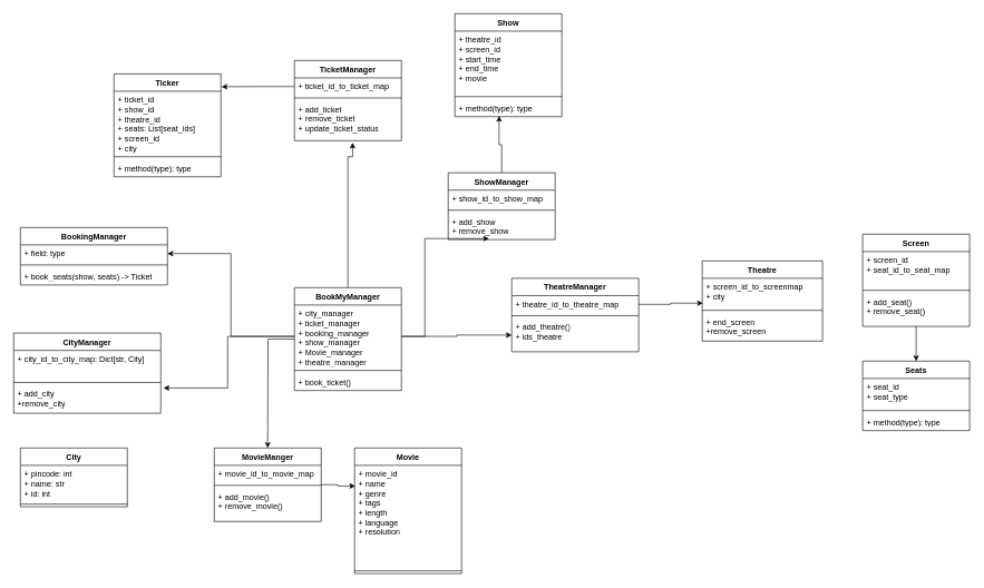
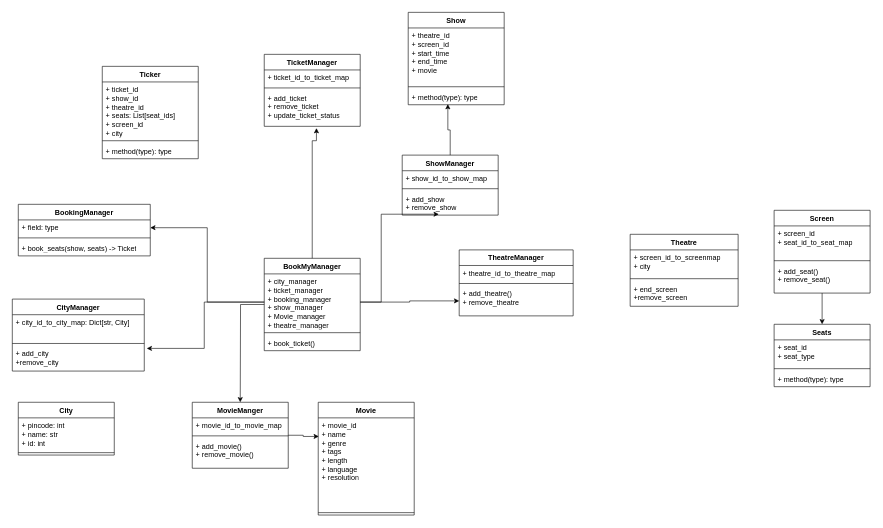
  <mxCell id="0" />
  <mxCell id="1" parent="0" />
  <mxCell id="2" style="edgeStyle=orthogonalEdgeStyle;rounded=0;orthogonalLoop=1;jettySize=auto;html=1;" parent="1" source="3" edge="1"><mxGeometry relative="1" as="geometry"><mxPoint x="400" y="670" as="targetPoint" /></mxGeometry></mxCell>
  <mxCell id="3" value="BookMyManager" style="swimlane;fontStyle=1;align=center;verticalAlign=top;childLayout=stackLayout;horizontal=1;startSize=26;horizontalStack=0;resizeParent=1;resizeParentMax=0;resizeLast=0;collapsible=1;marginBottom=0;whiteSpace=wrap;html=1;" parent="1" vertex="1"><mxGeometry x="440" y="430" width="160" height="154" as="geometry" /></mxCell>
  <mxCell id="4" value="+ city_manager&lt;div&gt;+ ticket_manager&lt;/div&gt;&lt;div&gt;+ booking_manager&lt;/div&gt;&lt;div&gt;+ show_manager&lt;/div&gt;&lt;div&gt;+ Movie_manager&lt;/div&gt;&lt;div&gt;+ theatre_manager&lt;/div&gt;" style="text;strokeColor=none;fillColor=none;align=left;verticalAlign=top;spacingLeft=4;spacingRight=4;overflow=hidden;rotatable=0;points=[[0,0.5],[1,0.5]];portConstraint=eastwest;whiteSpace=wrap;html=1;" parent="3" vertex="1"><mxGeometry y="26" width="160" height="94" as="geometry" /></mxCell>
  <mxCell id="5" value="" style="line;strokeWidth=1;fillColor=none;align=left;verticalAlign=middle;spacingTop=-1;spacingLeft=3;spacingRight=3;rotatable=0;labelPosition=right;points=[];portConstraint=eastwest;strokeColor=inherit;" parent="3" vertex="1"><mxGeometry y="120" width="160" height="8" as="geometry" /></mxCell>
  <mxCell id="6" value="+ book_ticket()&lt;div&gt;&lt;br&gt;&lt;/div&gt;&lt;div&gt;&lt;br&gt;&lt;/div&gt;" style="text;strokeColor=none;fillColor=none;align=left;verticalAlign=top;spacingLeft=4;spacingRight=4;overflow=hidden;rotatable=0;points=[[0,0.5],[1,0.5]];portConstraint=eastwest;whiteSpace=wrap;html=1;" parent="3" vertex="1"><mxGeometry y="128" width="160" height="26" as="geometry" /></mxCell>
  <mxCell id="7" value="TheatreManager" style="swimlane;fontStyle=1;align=center;verticalAlign=top;childLayout=stackLayout;horizontal=1;startSize=26;horizontalStack=0;resizeParent=1;resizeParentMax=0;resizeLast=0;collapsible=1;marginBottom=0;whiteSpace=wrap;html=1;" parent="1" vertex="1"><mxGeometry x="765" y="416" width="190" height="110" as="geometry" /></mxCell>
  <mxCell id="8" value="+ theatre_id_to_theatre_map" style="text;strokeColor=none;fillColor=none;align=left;verticalAlign=top;spacingLeft=4;spacingRight=4;overflow=hidden;rotatable=0;points=[[0,0.5],[1,0.5]];portConstraint=eastwest;whiteSpace=wrap;html=1;" parent="7" vertex="1"><mxGeometry y="26" width="190" height="26" as="geometry" /></mxCell>
  <mxCell id="9" value="" style="line;strokeWidth=1;fillColor=none;align=left;verticalAlign=middle;spacingTop=-1;spacingLeft=3;spacingRight=3;rotatable=0;labelPosition=right;points=[];portConstraint=eastwest;strokeColor=inherit;" parent="7" vertex="1"><mxGeometry y="52" width="190" height="8" as="geometry" /></mxCell>
- <mxCell id="10" value="+ add_theatre()&lt;div&gt;+ ids_theatre&lt;/div&gt;" style="text;strokeColor=none;fillColor=none;align=left;verticalAlign=top;spacingLeft=4;spacingRight=4;overflow=hidden;rotatable=0;points=[[0,0.5],[1,0.5]];portConstraint=eastwest;whiteSpace=wrap;html=1;" parent="7" vertex="1"><mxGeometry y="60" width="190" height="50" as="geometry" /></mxCell>
+ <mxCell id="10" value="+ add_theatre()&lt;div&gt;+ remove_theatre&lt;/div&gt;" style="text;strokeColor=none;fillColor=none;align=left;verticalAlign=top;spacingLeft=4;spacingRight=4;overflow=hidden;rotatable=0;points=[[0,0.5],[1,0.5]];portConstraint=eastwest;whiteSpace=wrap;html=1;" parent="7" vertex="1"><mxGeometry y="60" width="190" height="50" as="geometry" /></mxCell>
  <mxCell id="11" value="Theatre" style="swimlane;fontStyle=1;align=center;verticalAlign=top;childLayout=stackLayout;horizontal=1;startSize=26;horizontalStack=0;resizeParent=1;resizeParentMax=0;resizeLast=0;collapsible=1;marginBottom=0;whiteSpace=wrap;html=1;" parent="1" vertex="1"><mxGeometry x="1050" y="390" width="180" height="120" as="geometry" /></mxCell>
  <mxCell id="12" value="+ screen_id_to_screenmap&lt;div&gt;+ city&lt;/div&gt;&lt;div&gt;&lt;br&gt;&lt;/div&gt;" style="text;strokeColor=none;fillColor=none;align=left;verticalAlign=top;spacingLeft=4;spacingRight=4;overflow=hidden;rotatable=0;points=[[0,0.5],[1,0.5]];portConstraint=eastwest;whiteSpace=wrap;html=1;" parent="11" vertex="1"><mxGeometry y="26" width="180" height="44" as="geometry" /></mxCell>
  <mxCell id="13" value="" style="line;strokeWidth=1;fillColor=none;align=left;verticalAlign=middle;spacingTop=-1;spacingLeft=3;spacingRight=3;rotatable=0;labelPosition=right;points=[];portConstraint=eastwest;strokeColor=inherit;" parent="11" vertex="1"><mxGeometry y="70" width="180" height="8" as="geometry" /></mxCell>
  <mxCell id="14" value="+ end_screen&lt;div&gt;+remove_screen&lt;/div&gt;" style="text;strokeColor=none;fillColor=none;align=left;verticalAlign=top;spacingLeft=4;spacingRight=4;overflow=hidden;rotatable=0;points=[[0,0.5],[1,0.5]];portConstraint=eastwest;whiteSpace=wrap;html=1;" parent="11" vertex="1"><mxGeometry y="78" width="180" height="42" as="geometry" /></mxCell>
  <mxCell id="15" value="ShowManager" style="swimlane;fontStyle=1;align=center;verticalAlign=top;childLayout=stackLayout;horizontal=1;startSize=26;horizontalStack=0;resizeParent=1;resizeParentMax=0;resizeLast=0;collapsible=1;marginBottom=0;whiteSpace=wrap;html=1;" parent="1" vertex="1"><mxGeometry x="670" y="258" width="160" height="100" as="geometry" /></mxCell>
  <mxCell id="16" value="+ show_id_to_show_map" style="text;strokeColor=none;fillColor=none;align=left;verticalAlign=top;spacingLeft=4;spacingRight=4;overflow=hidden;rotatable=0;points=[[0,0.5],[1,0.5]];portConstraint=eastwest;whiteSpace=wrap;html=1;" parent="15" vertex="1"><mxGeometry y="26" width="160" height="26" as="geometry" /></mxCell>
  <mxCell id="17" value="" style="line;strokeWidth=1;fillColor=none;align=left;verticalAlign=middle;spacingTop=-1;spacingLeft=3;spacingRight=3;rotatable=0;labelPosition=right;points=[];portConstraint=eastwest;strokeColor=inherit;" parent="15" vertex="1"><mxGeometry y="52" width="160" height="8" as="geometry" /></mxCell>
  <mxCell id="18" value="+ add_show&lt;div&gt;+ remove_show&lt;/div&gt;" style="text;strokeColor=none;fillColor=none;align=left;verticalAlign=top;spacingLeft=4;spacingRight=4;overflow=hidden;rotatable=0;points=[[0,0.5],[1,0.5]];portConstraint=eastwest;whiteSpace=wrap;html=1;" parent="15" vertex="1"><mxGeometry y="60" width="160" height="40" as="geometry" /></mxCell>
  <mxCell id="19" style="edgeStyle=orthogonalEdgeStyle;rounded=0;orthogonalLoop=1;jettySize=auto;html=1;entryX=0.5;entryY=0;entryDx=0;entryDy=0;" parent="1" source="20" target="58" edge="1"><mxGeometry relative="1" as="geometry" /></mxCell>
  <mxCell id="20" value="Screen" style="swimlane;fontStyle=1;align=center;verticalAlign=top;childLayout=stackLayout;horizontal=1;startSize=26;horizontalStack=0;resizeParent=1;resizeParentMax=0;resizeLast=0;collapsible=1;marginBottom=0;whiteSpace=wrap;html=1;" parent="1" vertex="1"><mxGeometry x="1290" y="350" width="160" height="138" as="geometry" /></mxCell>
  <mxCell id="21" value="+ screen_id&lt;div&gt;+ seat_id_to_seat_map&lt;/div&gt;" style="text;strokeColor=none;fillColor=none;align=left;verticalAlign=top;spacingLeft=4;spacingRight=4;overflow=hidden;rotatable=0;points=[[0,0.5],[1,0.5]];portConstraint=eastwest;whiteSpace=wrap;html=1;" parent="20" vertex="1"><mxGeometry y="26" width="160" height="54" as="geometry" /></mxCell>
  <mxCell id="22" value="" style="line;strokeWidth=1;fillColor=none;align=left;verticalAlign=middle;spacingTop=-1;spacingLeft=3;spacingRight=3;rotatable=0;labelPosition=right;points=[];portConstraint=eastwest;strokeColor=inherit;" parent="20" vertex="1"><mxGeometry y="80" width="160" height="8" as="geometry" /></mxCell>
  <mxCell id="23" value="+ add_seat()&lt;div&gt;+ remove_seat()&lt;/div&gt;" style="text;strokeColor=none;fillColor=none;align=left;verticalAlign=top;spacingLeft=4;spacingRight=4;overflow=hidden;rotatable=0;points=[[0,0.5],[1,0.5]];portConstraint=eastwest;whiteSpace=wrap;html=1;" parent="20" vertex="1"><mxGeometry y="88" width="160" height="50" as="geometry" /></mxCell>
  <mxCell id="24" value="Show" style="swimlane;fontStyle=1;align=center;verticalAlign=top;childLayout=stackLayout;horizontal=1;startSize=26;horizontalStack=0;resizeParent=1;resizeParentMax=0;resizeLast=0;collapsible=1;marginBottom=0;whiteSpace=wrap;html=1;" parent="1" vertex="1"><mxGeometry x="680" y="20" width="160" height="154" as="geometry" /></mxCell>
  <mxCell id="25" value="+ theatre_id&lt;div&gt;+ screen_id&lt;/div&gt;&lt;div&gt;+ start_time&lt;/div&gt;&lt;div&gt;+ end_time&lt;/div&gt;&lt;div&gt;+ movie&lt;/div&gt;" style="text;strokeColor=none;fillColor=none;align=left;verticalAlign=top;spacingLeft=4;spacingRight=4;overflow=hidden;rotatable=0;points=[[0,0.5],[1,0.5]];portConstraint=eastwest;whiteSpace=wrap;html=1;" parent="24" vertex="1"><mxGeometry y="26" width="160" height="94" as="geometry" /></mxCell>
  <mxCell id="26" value="" style="line;strokeWidth=1;fillColor=none;align=left;verticalAlign=middle;spacingTop=-1;spacingLeft=3;spacingRight=3;rotatable=0;labelPosition=right;points=[];portConstraint=eastwest;strokeColor=inherit;" parent="24" vertex="1"><mxGeometry y="120" width="160" height="8" as="geometry" /></mxCell>
  <mxCell id="27" value="+ method(type): type" style="text;strokeColor=none;fillColor=none;align=left;verticalAlign=top;spacingLeft=4;spacingRight=4;overflow=hidden;rotatable=0;points=[[0,0.5],[1,0.5]];portConstraint=eastwest;whiteSpace=wrap;html=1;" parent="24" vertex="1"><mxGeometry y="128" width="160" height="26" as="geometry" /></mxCell>
  <mxCell id="28" value="TicketManager" style="swimlane;fontStyle=1;align=center;verticalAlign=top;childLayout=stackLayout;horizontal=1;startSize=26;horizontalStack=0;resizeParent=1;resizeParentMax=0;resizeLast=0;collapsible=1;marginBottom=0;whiteSpace=wrap;html=1;" parent="1" vertex="1"><mxGeometry x="440" y="90" width="160" height="120" as="geometry" /></mxCell>
  <mxCell id="29" value="+ ticket_id_to_ticket_map" style="text;strokeColor=none;fillColor=none;align=left;verticalAlign=top;spacingLeft=4;spacingRight=4;overflow=hidden;rotatable=0;points=[[0,0.5],[1,0.5]];portConstraint=eastwest;whiteSpace=wrap;html=1;" parent="28" vertex="1"><mxGeometry y="26" width="160" height="26" as="geometry" /></mxCell>
  <mxCell id="30" value="" style="line;strokeWidth=1;fillColor=none;align=left;verticalAlign=middle;spacingTop=-1;spacingLeft=3;spacingRight=3;rotatable=0;labelPosition=right;points=[];portConstraint=eastwest;strokeColor=inherit;" parent="28" vertex="1"><mxGeometry y="52" width="160" height="8" as="geometry" /></mxCell>
  <mxCell id="31" value="+ add_ticket&lt;div&gt;+ remove_ticket&lt;/div&gt;&lt;div&gt;+ update_ticket_status&lt;/div&gt;" style="text;strokeColor=none;fillColor=none;align=left;verticalAlign=top;spacingLeft=4;spacingRight=4;overflow=hidden;rotatable=0;points=[[0,0.5],[1,0.5]];portConstraint=eastwest;whiteSpace=wrap;html=1;" parent="28" vertex="1"><mxGeometry y="60" width="160" height="60" as="geometry" /></mxCell>
  <mxCell id="32" value="Ticker" style="swimlane;fontStyle=1;align=center;verticalAlign=top;childLayout=stackLayout;horizontal=1;startSize=26;horizontalStack=0;resizeParent=1;resizeParentMax=0;resizeLast=0;collapsible=1;marginBottom=0;whiteSpace=wrap;html=1;" parent="1" vertex="1"><mxGeometry x="170" y="110" width="160" height="154" as="geometry" /></mxCell>
  <mxCell id="33" value="+ ticket_id&lt;div&gt;+ show_id&lt;/div&gt;&lt;div&gt;+ theatre_id&lt;/div&gt;&lt;div&gt;+ seats: List[seat_ids]&lt;/div&gt;&lt;div&gt;+ screen_id&lt;/div&gt;&lt;div&gt;+ city&lt;/div&gt;" style="text;strokeColor=none;fillColor=none;align=left;verticalAlign=top;spacingLeft=4;spacingRight=4;overflow=hidden;rotatable=0;points=[[0,0.5],[1,0.5]];portConstraint=eastwest;whiteSpace=wrap;html=1;" parent="32" vertex="1"><mxGeometry y="26" width="160" height="94" as="geometry" /></mxCell>
  <mxCell id="34" value="" style="line;strokeWidth=1;fillColor=none;align=left;verticalAlign=middle;spacingTop=-1;spacingLeft=3;spacingRight=3;rotatable=0;labelPosition=right;points=[];portConstraint=eastwest;strokeColor=inherit;" parent="32" vertex="1"><mxGeometry y="120" width="160" height="8" as="geometry" /></mxCell>
  <mxCell id="35" value="+ method(type): type" style="text;strokeColor=none;fillColor=none;align=left;verticalAlign=top;spacingLeft=4;spacingRight=4;overflow=hidden;rotatable=0;points=[[0,0.5],[1,0.5]];portConstraint=eastwest;whiteSpace=wrap;html=1;" parent="32" vertex="1"><mxGeometry y="128" width="160" height="26" as="geometry" /></mxCell>
  <mxCell id="36" value="BookingManager" style="swimlane;fontStyle=1;align=center;verticalAlign=top;childLayout=stackLayout;horizontal=1;startSize=26;horizontalStack=0;resizeParent=1;resizeParentMax=0;resizeLast=0;collapsible=1;marginBottom=0;whiteSpace=wrap;html=1;" parent="1" vertex="1"><mxGeometry x="30" y="340" width="220" height="86" as="geometry" /></mxCell>
  <mxCell id="37" value="+ field: type" style="text;strokeColor=none;fillColor=none;align=left;verticalAlign=top;spacingLeft=4;spacingRight=4;overflow=hidden;rotatable=0;points=[[0,0.5],[1,0.5]];portConstraint=eastwest;whiteSpace=wrap;html=1;" parent="36" vertex="1"><mxGeometry y="26" width="220" height="26" as="geometry" /></mxCell>
  <mxCell id="38" value="" style="line;strokeWidth=1;fillColor=none;align=left;verticalAlign=middle;spacingTop=-1;spacingLeft=3;spacingRight=3;rotatable=0;labelPosition=right;points=[];portConstraint=eastwest;strokeColor=inherit;" parent="36" vertex="1"><mxGeometry y="52" width="220" height="8" as="geometry" /></mxCell>
  <mxCell id="39" value="+ book_seats(show, seats) -&amp;gt; Ticket" style="text;strokeColor=none;fillColor=none;align=left;verticalAlign=top;spacingLeft=4;spacingRight=4;overflow=hidden;rotatable=0;points=[[0,0.5],[1,0.5]];portConstraint=eastwest;whiteSpace=wrap;html=1;" parent="36" vertex="1"><mxGeometry y="60" width="220" height="26" as="geometry" /></mxCell>
  <mxCell id="40" value="CityManager" style="swimlane;fontStyle=1;align=center;verticalAlign=top;childLayout=stackLayout;horizontal=1;startSize=26;horizontalStack=0;resizeParent=1;resizeParentMax=0;resizeLast=0;collapsible=1;marginBottom=0;whiteSpace=wrap;html=1;" parent="1" vertex="1"><mxGeometry x="20" y="498" width="220" height="120" as="geometry" /></mxCell>
  <mxCell id="41" value="+ city_id_to_city_map: Dict[str, City]" style="text;strokeColor=none;fillColor=none;align=left;verticalAlign=top;spacingLeft=4;spacingRight=4;overflow=hidden;rotatable=0;points=[[0,0.5],[1,0.5]];portConstraint=eastwest;whiteSpace=wrap;html=1;" parent="40" vertex="1"><mxGeometry y="26" width="220" height="44" as="geometry" /></mxCell>
  <mxCell id="42" value="" style="line;strokeWidth=1;fillColor=none;align=left;verticalAlign=middle;spacingTop=-1;spacingLeft=3;spacingRight=3;rotatable=0;labelPosition=right;points=[];portConstraint=eastwest;strokeColor=inherit;" parent="40" vertex="1"><mxGeometry y="70" width="220" height="8" as="geometry" /></mxCell>
  <mxCell id="43" value="+ add_city&lt;div&gt;+remove_city&lt;/div&gt;" style="text;strokeColor=none;fillColor=none;align=left;verticalAlign=top;spacingLeft=4;spacingRight=4;overflow=hidden;rotatable=0;points=[[0,0.5],[1,0.5]];portConstraint=eastwest;whiteSpace=wrap;html=1;" parent="40" vertex="1"><mxGeometry y="78" width="220" height="42" as="geometry" /></mxCell>
  <mxCell id="44" value="City" style="swimlane;fontStyle=1;align=center;verticalAlign=top;childLayout=stackLayout;horizontal=1;startSize=26;horizontalStack=0;resizeParent=1;resizeParentMax=0;resizeLast=0;collapsible=1;marginBottom=0;whiteSpace=wrap;html=1;" parent="1" vertex="1"><mxGeometry x="30" y="670" width="160" height="88" as="geometry" /></mxCell>
  <mxCell id="45" value="+ pincode: int&lt;div&gt;+ name: str&lt;/div&gt;&lt;div&gt;+ id: int&lt;/div&gt;" style="text;strokeColor=none;fillColor=none;align=left;verticalAlign=top;spacingLeft=4;spacingRight=4;overflow=hidden;rotatable=0;points=[[0,0.5],[1,0.5]];portConstraint=eastwest;whiteSpace=wrap;html=1;" parent="44" vertex="1"><mxGeometry y="26" width="160" height="54" as="geometry" /></mxCell>
  <mxCell id="46" value="" style="line;strokeWidth=1;fillColor=none;align=left;verticalAlign=middle;spacingTop=-1;spacingLeft=3;spacingRight=3;rotatable=0;labelPosition=right;points=[];portConstraint=eastwest;strokeColor=inherit;" parent="44" vertex="1"><mxGeometry y="80" width="160" height="8" as="geometry" /></mxCell>
- <mxCell id="47" style="edgeStyle=orthogonalEdgeStyle;rounded=0;orthogonalLoop=1;jettySize=auto;html=1;entryX=1.006;entryY=0.125;entryDx=0;entryDy=0;entryPerimeter=0;" parent="1" source="29" target="32" edge="1"><mxGeometry relative="1" as="geometry" /></mxCell>
  <mxCell id="48" style="edgeStyle=orthogonalEdgeStyle;rounded=0;orthogonalLoop=1;jettySize=auto;html=1;entryX=1;entryY=0.5;entryDx=0;entryDy=0;" parent="1" source="4" target="37" edge="1"><mxGeometry relative="1" as="geometry" /></mxCell>
  <mxCell id="49" style="edgeStyle=orthogonalEdgeStyle;rounded=0;orthogonalLoop=1;jettySize=auto;html=1;entryX=1.019;entryY=0.1;entryDx=0;entryDy=0;entryPerimeter=0;" parent="1" source="4" target="43" edge="1"><mxGeometry relative="1" as="geometry" /></mxCell>
  <mxCell id="50" style="edgeStyle=orthogonalEdgeStyle;rounded=0;orthogonalLoop=1;jettySize=auto;html=1;entryX=0.381;entryY=0.962;entryDx=0;entryDy=0;entryPerimeter=0;" parent="1" source="4" target="18" edge="1"><mxGeometry relative="1" as="geometry" /></mxCell>
  <mxCell id="51" value="MovieManger" style="swimlane;fontStyle=1;align=center;verticalAlign=top;childLayout=stackLayout;horizontal=1;startSize=26;horizontalStack=0;resizeParent=1;resizeParentMax=0;resizeLast=0;collapsible=1;marginBottom=0;whiteSpace=wrap;html=1;" parent="1" vertex="1"><mxGeometry x="320" y="670" width="160" height="110" as="geometry" /></mxCell>
  <mxCell id="52" value="+ movie_id_to_movie_map" style="text;strokeColor=none;fillColor=none;align=left;verticalAlign=top;spacingLeft=4;spacingRight=4;overflow=hidden;rotatable=0;points=[[0,0.5],[1,0.5]];portConstraint=eastwest;whiteSpace=wrap;html=1;" parent="51" vertex="1"><mxGeometry y="26" width="160" height="26" as="geometry" /></mxCell>
  <mxCell id="53" value="" style="line;strokeWidth=1;fillColor=none;align=left;verticalAlign=middle;spacingTop=-1;spacingLeft=3;spacingRight=3;rotatable=0;labelPosition=right;points=[];portConstraint=eastwest;strokeColor=inherit;" parent="51" vertex="1"><mxGeometry y="52" width="160" height="8" as="geometry" /></mxCell>
  <mxCell id="54" value="+ add_movie()&lt;div&gt;+ remove_movie()&lt;/div&gt;" style="text;strokeColor=none;fillColor=none;align=left;verticalAlign=top;spacingLeft=4;spacingRight=4;overflow=hidden;rotatable=0;points=[[0,0.5],[1,0.5]];portConstraint=eastwest;whiteSpace=wrap;html=1;" parent="51" vertex="1"><mxGeometry y="60" width="160" height="50" as="geometry" /></mxCell>
  <mxCell id="55" value="Movie" style="swimlane;fontStyle=1;align=center;verticalAlign=top;childLayout=stackLayout;horizontal=1;startSize=26;horizontalStack=0;resizeParent=1;resizeParentMax=0;resizeLast=0;collapsible=1;marginBottom=0;whiteSpace=wrap;html=1;" parent="1" vertex="1"><mxGeometry x="530" y="670" width="160" height="188" as="geometry" /></mxCell>
  <mxCell id="56" value="+ movie_id&lt;div&gt;+ name&lt;/div&gt;&lt;div&gt;+ genre&lt;/div&gt;&lt;div&gt;+ tags&lt;/div&gt;&lt;div&gt;+ length&lt;/div&gt;&lt;div&gt;+ language&lt;/div&gt;&lt;div&gt;+ resolution&lt;/div&gt;" style="text;strokeColor=none;fillColor=none;align=left;verticalAlign=top;spacingLeft=4;spacingRight=4;overflow=hidden;rotatable=0;points=[[0,0.5],[1,0.5]];portConstraint=eastwest;whiteSpace=wrap;html=1;" parent="55" vertex="1"><mxGeometry y="26" width="160" height="154" as="geometry" /></mxCell>
  <mxCell id="57" value="" style="line;strokeWidth=1;fillColor=none;align=left;verticalAlign=middle;spacingTop=-1;spacingLeft=3;spacingRight=3;rotatable=0;labelPosition=right;points=[];portConstraint=eastwest;strokeColor=inherit;" parent="55" vertex="1"><mxGeometry y="180" width="160" height="8" as="geometry" /></mxCell>
  <mxCell id="58" value="Seats" style="swimlane;fontStyle=1;align=center;verticalAlign=top;childLayout=stackLayout;horizontal=1;startSize=26;horizontalStack=0;resizeParent=1;resizeParentMax=0;resizeLast=0;collapsible=1;marginBottom=0;whiteSpace=wrap;html=1;" parent="1" vertex="1"><mxGeometry x="1290" y="540" width="160" height="104" as="geometry" /></mxCell>
  <mxCell id="59" value="+ seat_id&lt;div&gt;+ seat_type&lt;/div&gt;" style="text;strokeColor=none;fillColor=none;align=left;verticalAlign=top;spacingLeft=4;spacingRight=4;overflow=hidden;rotatable=0;points=[[0,0.5],[1,0.5]];portConstraint=eastwest;whiteSpace=wrap;html=1;" parent="58" vertex="1"><mxGeometry y="26" width="160" height="44" as="geometry" /></mxCell>
  <mxCell id="60" value="" style="line;strokeWidth=1;fillColor=none;align=left;verticalAlign=middle;spacingTop=-1;spacingLeft=3;spacingRight=3;rotatable=0;labelPosition=right;points=[];portConstraint=eastwest;strokeColor=inherit;" parent="58" vertex="1"><mxGeometry y="70" width="160" height="8" as="geometry" /></mxCell>
  <mxCell id="61" value="+ method(type): type" style="text;strokeColor=none;fillColor=none;align=left;verticalAlign=top;spacingLeft=4;spacingRight=4;overflow=hidden;rotatable=0;points=[[0,0.5],[1,0.5]];portConstraint=eastwest;whiteSpace=wrap;html=1;" parent="58" vertex="1"><mxGeometry y="78" width="160" height="26" as="geometry" /></mxCell>
- <mxCell id="62" style="edgeStyle=orthogonalEdgeStyle;rounded=0;orthogonalLoop=1;jettySize=auto;html=1;entryX=0.006;entryY=0.846;entryDx=0;entryDy=0;entryPerimeter=0;" parent="1" source="8" target="12" edge="1"><mxGeometry relative="1" as="geometry" /></mxCell>
  <mxCell id="63" style="edgeStyle=orthogonalEdgeStyle;rounded=0;orthogonalLoop=1;jettySize=auto;html=1;entryX=0;entryY=0.5;entryDx=0;entryDy=0;" parent="1" source="4" target="10" edge="1"><mxGeometry relative="1" as="geometry" /></mxCell>
  <mxCell id="64" style="edgeStyle=orthogonalEdgeStyle;rounded=0;orthogonalLoop=1;jettySize=auto;html=1;entryX=0.413;entryY=0.962;entryDx=0;entryDy=0;entryPerimeter=0;" parent="1" source="15" target="27" edge="1"><mxGeometry relative="1" as="geometry" /></mxCell>
  <mxCell id="65" style="edgeStyle=orthogonalEdgeStyle;rounded=0;orthogonalLoop=1;jettySize=auto;html=1;entryX=0.544;entryY=1.05;entryDx=0;entryDy=0;entryPerimeter=0;" parent="1" source="3" target="31" edge="1"><mxGeometry relative="1" as="geometry"><Array as="points"><mxPoint x="520" y="234" /></Array></mxGeometry></mxCell>
  <mxCell id="66" style="edgeStyle=orthogonalEdgeStyle;rounded=0;orthogonalLoop=1;jettySize=auto;html=1;entryX=0.006;entryY=0.201;entryDx=0;entryDy=0;entryPerimeter=0;" parent="1" source="51" target="56" edge="1"><mxGeometry relative="1" as="geometry" /></mxCell>
